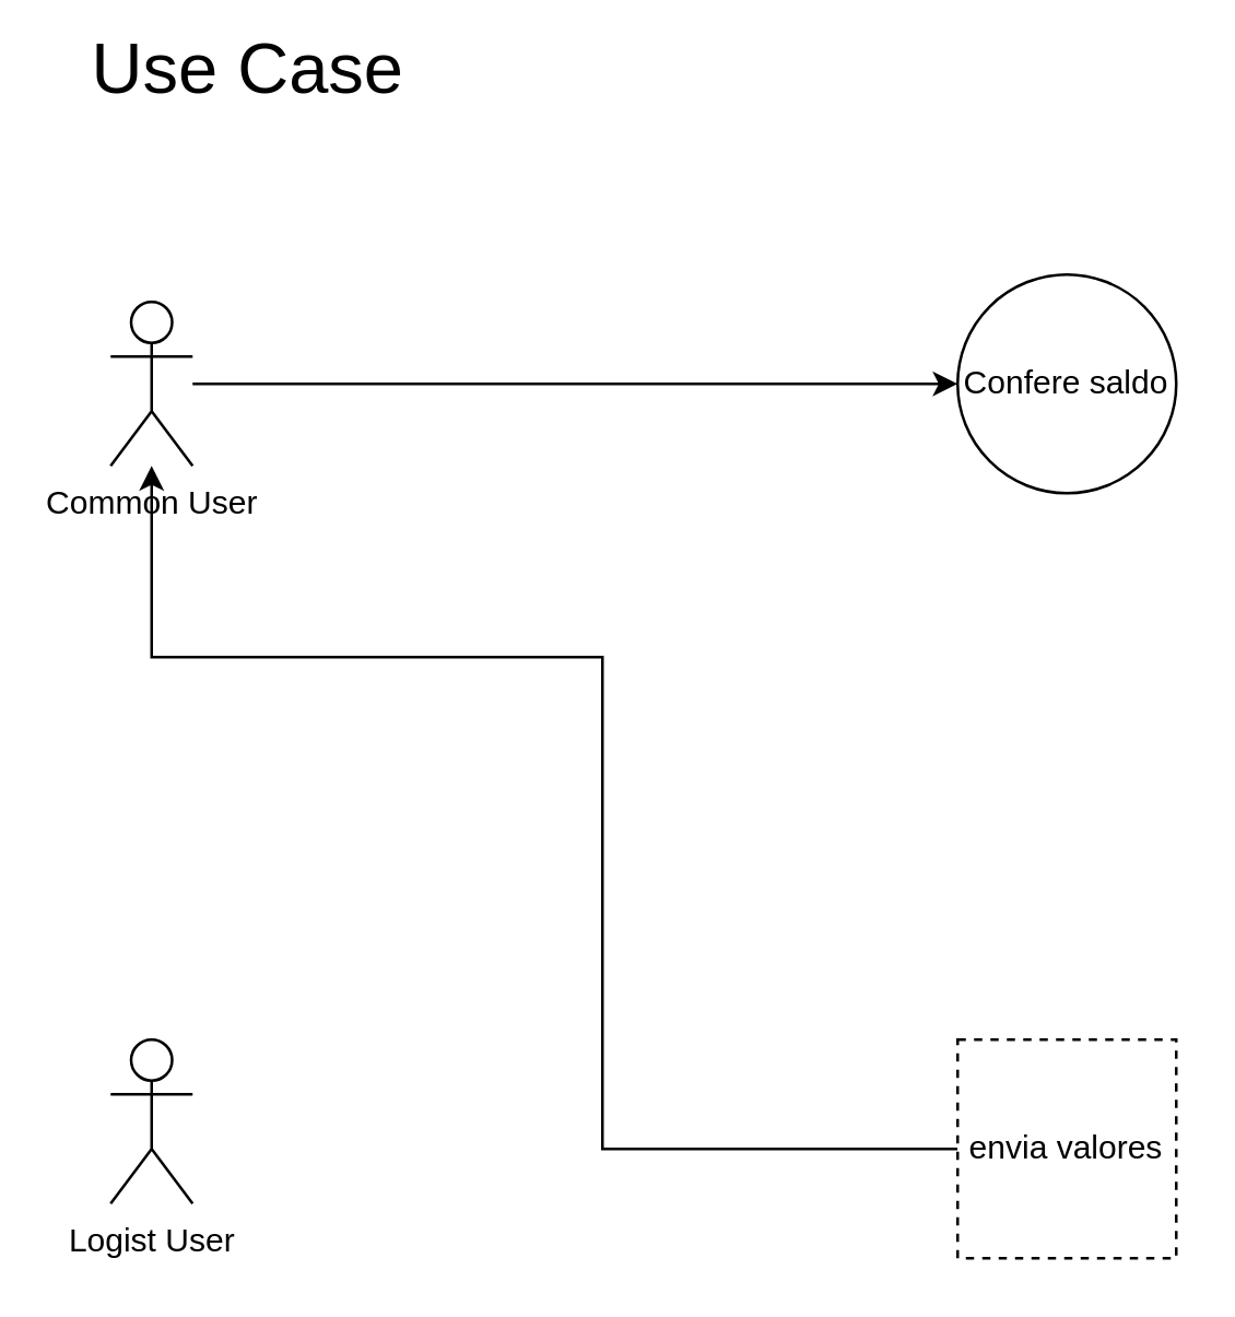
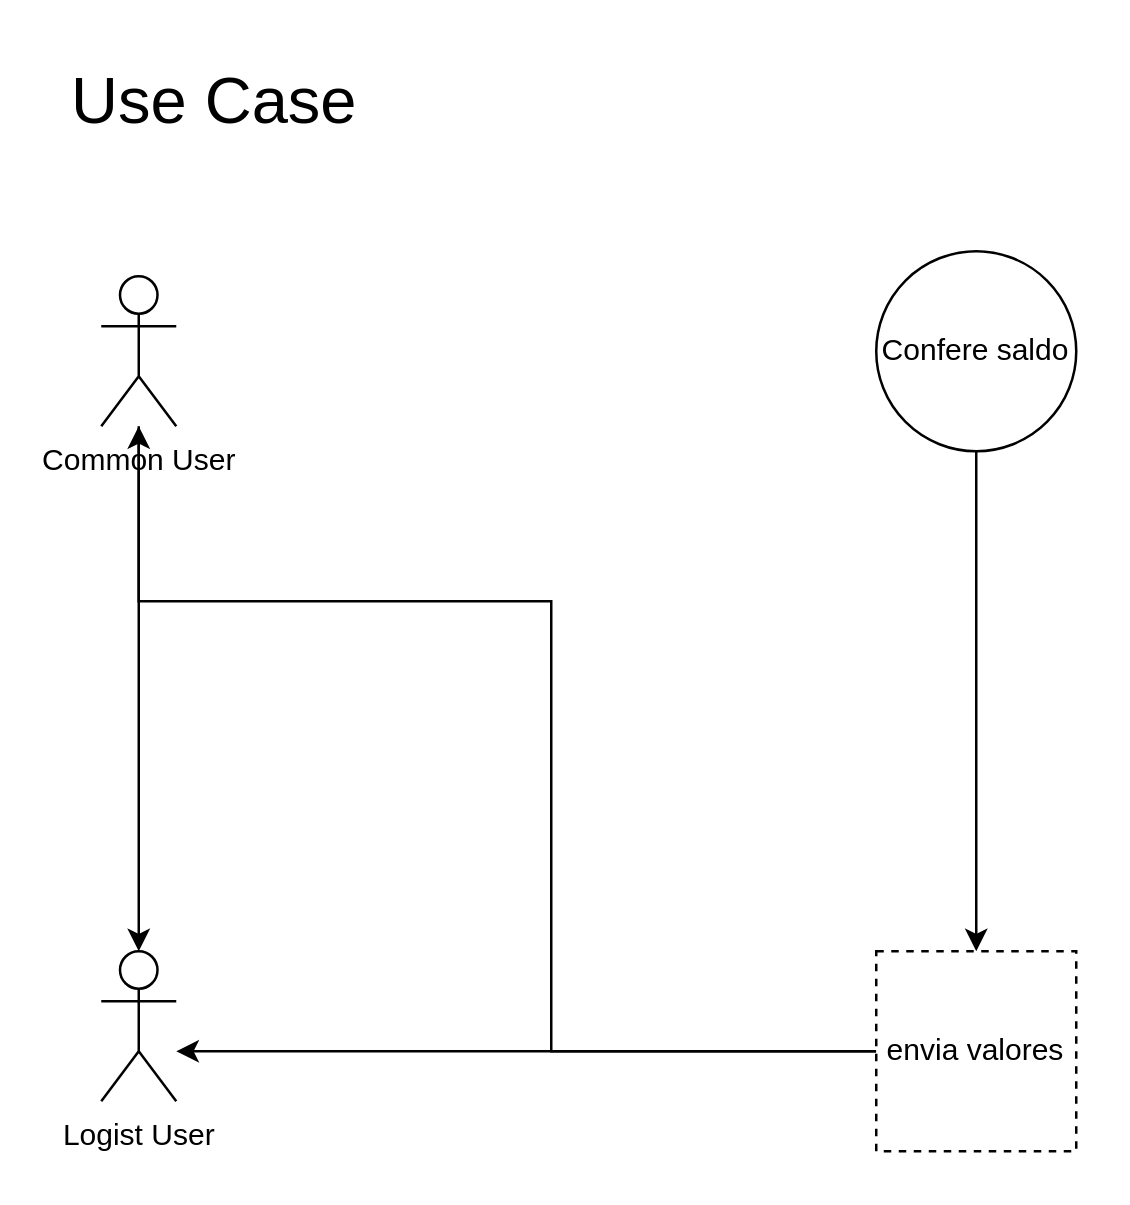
  <mxCell id="0" />
  <mxCell id="1" parent="0" />
- <mxCell id="2" style="edgeStyle=orthogonalEdgeStyle;rounded=0;orthogonalLoop=1;jettySize=auto;html=1;" edge="1" parent="1" source="3" target="6"><mxGeometry relative="1" as="geometry" /></mxCell>
+ <mxCell id="2" style="edgeStyle=orthogonalEdgeStyle;rounded=0;orthogonalLoop=1;jettySize=auto;html=1;" edge="1" parent="1" source="3" target="4"><mxGeometry relative="1" as="geometry" /></mxCell>
  <mxCell id="3" value="Common User" style="shape=umlActor;verticalLabelPosition=bottom;verticalAlign=top;html=1;outlineConnect=0;" vertex="1" parent="1"><mxGeometry x="40" y="110" width="30" height="60" as="geometry" /></mxCell>
  <mxCell id="4" value="Logist User" style="shape=umlActor;verticalLabelPosition=bottom;verticalAlign=top;html=1;outlineConnect=0;" vertex="1" parent="1"><mxGeometry x="40" y="380" width="30" height="60" as="geometry" /></mxCell>
+ <mxCell id="5" style="edgeStyle=orthogonalEdgeStyle;rounded=0;orthogonalLoop=1;jettySize=auto;html=1;" edge="1" parent="1" source="6" target="9"><mxGeometry relative="1" as="geometry" /></mxCell>
  <mxCell id="6" value="Confere saldo" style="ellipse;whiteSpace=wrap;html=1;aspect=fixed;" vertex="1" parent="1"><mxGeometry x="350" y="100" width="80" height="80" as="geometry" /></mxCell>
  <mxCell id="7" style="edgeStyle=orthogonalEdgeStyle;rounded=0;orthogonalLoop=1;jettySize=auto;html=1;" edge="1" parent="1" source="9" target="3"><mxGeometry relative="1" as="geometry"><Array as="points"><mxPoint x="220" y="420" /><mxPoint x="220" y="240" /><mxPoint x="55" y="240" /></Array></mxGeometry></mxCell>
+ <mxCell id="8" style="edgeStyle=orthogonalEdgeStyle;rounded=0;orthogonalLoop=1;jettySize=auto;html=1;" edge="1" parent="1" source="9" target="4"><mxGeometry relative="1" as="geometry"><Array as="points"><mxPoint x="140" y="420" /><mxPoint x="140" y="420" /></Array></mxGeometry></mxCell>
  <mxCell id="9" value="envia valores" style="whiteSpace=wrap;html=1;aspect=fixed;dashed=1;" vertex="1" parent="1"><mxGeometry x="350" y="380" width="80" height="80" as="geometry" /></mxCell>
- <mxCell id="10" value="Use Case" style="text;html=1;align=center;verticalAlign=middle;resizable=0;points=[];autosize=1;strokeColor=none;fillColor=none;fontSize=26;" vertex="1" parent="1"><mxGeometry x="25" y="5" width="130" height="40" as="geometry" /></mxCell>
+ <mxCell id="10" value="Use Case" style="text;html=1;align=center;verticalAlign=middle;resizable=0;points=[];autosize=1;strokeColor=none;fillColor=none;fontSize=26;" vertex="1" parent="1"><mxGeometry x="20" y="20" width="130" height="40" as="geometry" /></mxCell>
